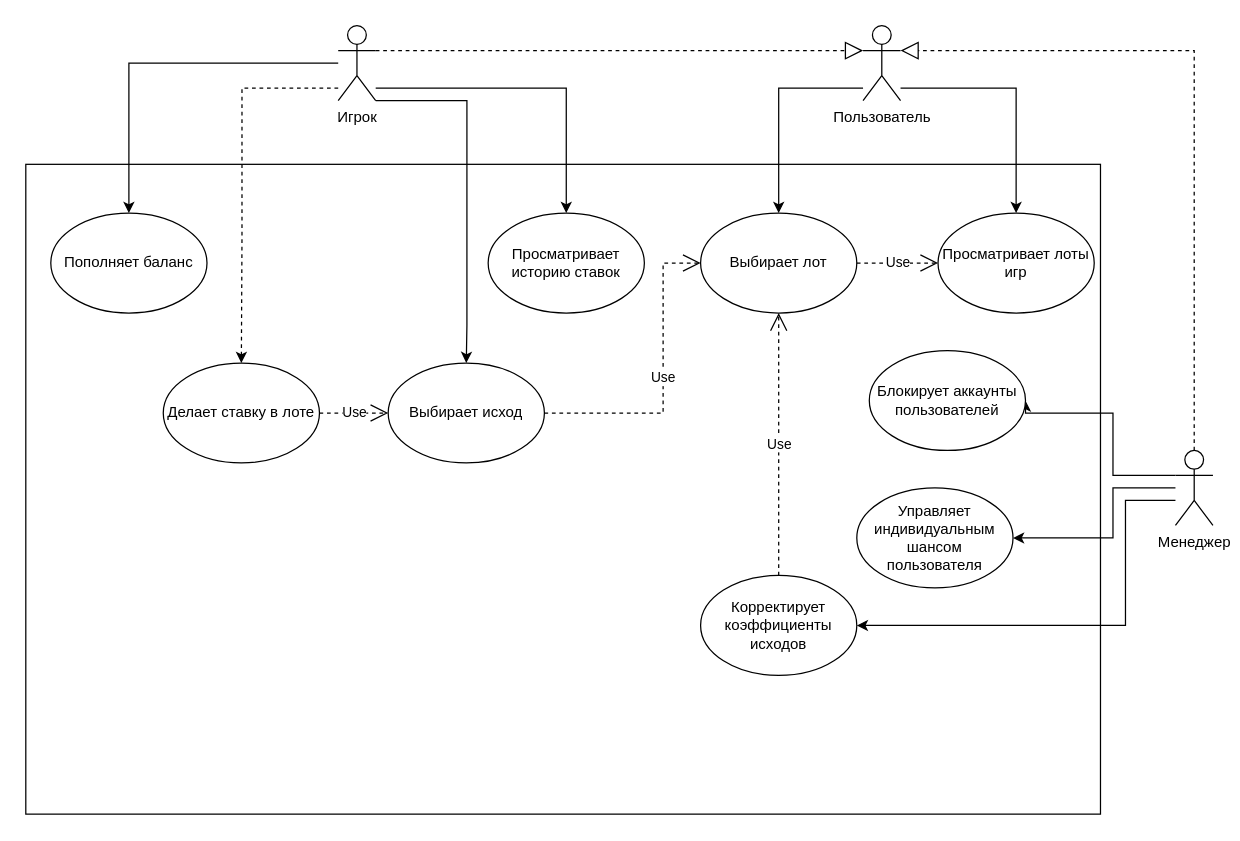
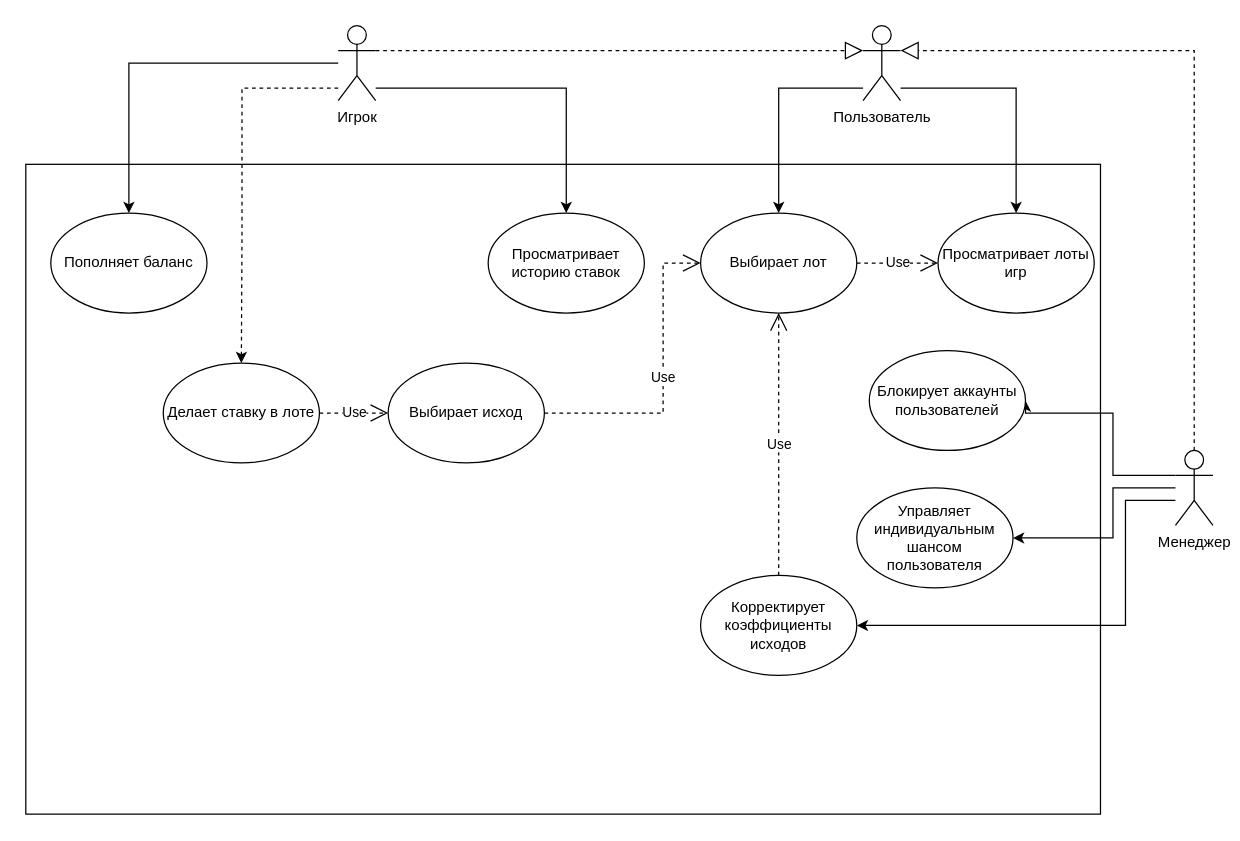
  <mxCell id="0" />
  <mxCell id="1" parent="0" />
  <mxCell id="2" value="" style="rounded=0;whiteSpace=wrap;html=1;" vertex="1" parent="1"><mxGeometry x="20" y="131" width="860" height="520" as="geometry" /></mxCell>
  <mxCell id="3" style="edgeStyle=orthogonalEdgeStyle;rounded=0;orthogonalLoop=1;jettySize=auto;html=1;entryX=0.5;entryY=0;entryDx=0;entryDy=0;" edge="1" parent="1" source="5" target="7"><mxGeometry relative="1" as="geometry"><Array as="points"><mxPoint x="623" y="70" /></Array></mxGeometry></mxCell>
  <mxCell id="4" style="edgeStyle=orthogonalEdgeStyle;rounded=0;orthogonalLoop=1;jettySize=auto;html=1;entryX=0.5;entryY=0;entryDx=0;entryDy=0;" edge="1" parent="1" source="5" target="6"><mxGeometry relative="1" as="geometry"><Array as="points"><mxPoint x="813" y="70" /></Array></mxGeometry></mxCell>
  <mxCell id="5" value="Пользователь" style="shape=umlActor;verticalLabelPosition=bottom;verticalAlign=top;html=1;outlineConnect=0;" vertex="1" parent="1"><mxGeometry x="690" y="20" width="30" height="60" as="geometry" /></mxCell>
  <mxCell id="6" value="Просматривает лоты игр" style="ellipse;whiteSpace=wrap;html=1;" vertex="1" parent="1"><mxGeometry x="750" y="170" width="125" height="80" as="geometry" /></mxCell>
  <mxCell id="7" value="Выбирает лот" style="ellipse;whiteSpace=wrap;html=1;" vertex="1" parent="1"><mxGeometry x="560" y="170" width="125" height="80" as="geometry" /></mxCell>
  <mxCell id="8" style="edgeStyle=orthogonalEdgeStyle;rounded=0;orthogonalLoop=1;jettySize=auto;html=1;entryX=0.5;entryY=0;entryDx=0;entryDy=0;dashed=1;" edge="1" parent="1" source="11" target="12"><mxGeometry relative="1" as="geometry"><Array as="points"><mxPoint x="193" y="70" /><mxPoint x="193" y="190" /></Array></mxGeometry></mxCell>
  <mxCell id="9" style="edgeStyle=orthogonalEdgeStyle;rounded=0;orthogonalLoop=1;jettySize=auto;html=1;entryX=0.5;entryY=0;entryDx=0;entryDy=0;" edge="1" parent="1" source="11" target="15"><mxGeometry relative="1" as="geometry"><Array as="points"><mxPoint x="103" y="50" /></Array></mxGeometry></mxCell>
  <mxCell id="10" style="edgeStyle=orthogonalEdgeStyle;rounded=0;orthogonalLoop=1;jettySize=auto;html=1;entryX=0.5;entryY=0;entryDx=0;entryDy=0;" edge="1" parent="1" source="11" target="23"><mxGeometry relative="1" as="geometry"><Array as="points"><mxPoint x="453" y="70" /></Array></mxGeometry></mxCell>
  <mxCell id="11" value="Игрок" style="shape=umlActor;verticalLabelPosition=bottom;verticalAlign=top;html=1;outlineConnect=0;" vertex="1" parent="1"><mxGeometry x="270" y="20" width="30" height="60" as="geometry" /></mxCell>
  <mxCell id="12" value="Делает ставку в лоте" style="ellipse;whiteSpace=wrap;html=1;" vertex="1" parent="1"><mxGeometry x="130" y="290" width="125" height="80" as="geometry" /></mxCell>
  <mxCell id="13" value="Use" style="endArrow=open;endSize=12;dashed=1;html=1;rounded=0;exitX=1;exitY=0.5;exitDx=0;exitDy=0;entryX=0;entryY=0.5;entryDx=0;entryDy=0;" edge="1" parent="1" source="12" target="25"><mxGeometry width="160" relative="1" as="geometry"><mxPoint x="420" y="290" as="sourcePoint" /><mxPoint x="580" y="290" as="targetPoint" /><Array as="points" /></mxGeometry></mxCell>
  <mxCell id="14" value="" style="endArrow=block;dashed=1;endFill=0;endSize=12;html=1;rounded=0;exitX=1;exitY=0.333;exitDx=0;exitDy=0;exitPerimeter=0;entryX=0;entryY=0.333;entryDx=0;entryDy=0;entryPerimeter=0;" edge="1" parent="1" source="11" target="5"><mxGeometry width="160" relative="1" as="geometry"><mxPoint x="380" y="30" as="sourcePoint" /><mxPoint x="540" y="30" as="targetPoint" /></mxGeometry></mxCell>
  <mxCell id="15" value="Пополняет баланс" style="ellipse;whiteSpace=wrap;html=1;" vertex="1" parent="1"><mxGeometry x="40" y="170" width="125" height="80" as="geometry" /></mxCell>
  <mxCell id="16" style="edgeStyle=orthogonalEdgeStyle;rounded=0;orthogonalLoop=1;jettySize=auto;html=1;entryX=1;entryY=0.5;entryDx=0;entryDy=0;exitX=0;exitY=0.333;exitDx=0;exitDy=0;exitPerimeter=0;" edge="1" parent="1" source="19" target="20"><mxGeometry relative="1" as="geometry"><Array as="points"><mxPoint x="890" y="380" /><mxPoint x="890" y="330" /></Array></mxGeometry></mxCell>
  <mxCell id="17" style="edgeStyle=orthogonalEdgeStyle;rounded=0;orthogonalLoop=1;jettySize=auto;html=1;entryX=1;entryY=0.5;entryDx=0;entryDy=0;" edge="1" parent="1" source="19" target="21"><mxGeometry relative="1" as="geometry"><Array as="points"><mxPoint x="890" y="390" /><mxPoint x="890" y="430" /></Array></mxGeometry></mxCell>
  <mxCell id="18" style="edgeStyle=orthogonalEdgeStyle;rounded=0;orthogonalLoop=1;jettySize=auto;html=1;entryX=1;entryY=0.5;entryDx=0;entryDy=0;" edge="1" parent="1" source="19" target="27"><mxGeometry relative="1" as="geometry"><Array as="points"><mxPoint x="900" y="400" /><mxPoint x="900" y="500" /></Array></mxGeometry></mxCell>
  <mxCell id="19" value="Менеджер" style="shape=umlActor;verticalLabelPosition=bottom;verticalAlign=top;html=1;outlineConnect=0;" vertex="1" parent="1"><mxGeometry x="940" y="360" width="30" height="60" as="geometry" /></mxCell>
  <mxCell id="20" value="Блокирует аккаунты пользователей" style="ellipse;whiteSpace=wrap;html=1;" vertex="1" parent="1"><mxGeometry x="695" y="280" width="125" height="80" as="geometry" /></mxCell>
  <mxCell id="21" value="Управляет индивидуальным шансом пользователя" style="ellipse;whiteSpace=wrap;html=1;" vertex="1" parent="1"><mxGeometry x="685" y="390" width="125" height="80" as="geometry" /></mxCell>
  <mxCell id="22" value="" style="endArrow=block;dashed=1;endFill=0;endSize=12;html=1;rounded=0;exitX=0.5;exitY=0;exitDx=0;exitDy=0;exitPerimeter=0;entryX=1;entryY=0.333;entryDx=0;entryDy=0;entryPerimeter=0;" edge="1" parent="1" source="19" target="5"><mxGeometry width="160" relative="1" as="geometry"><mxPoint x="310" y="50" as="sourcePoint" /><mxPoint x="630" y="50" as="targetPoint" /><Array as="points"><mxPoint x="955" y="40" /></Array></mxGeometry></mxCell>
  <mxCell id="23" value="Просматривает историю ставок" style="ellipse;whiteSpace=wrap;html=1;" vertex="1" parent="1"><mxGeometry x="390" y="170" width="125" height="80" as="geometry" /></mxCell>
  <mxCell id="24" value="Use" style="endArrow=open;endSize=12;dashed=1;html=1;rounded=0;exitX=1;exitY=0.5;exitDx=0;exitDy=0;entryX=0;entryY=0.5;entryDx=0;entryDy=0;" edge="1" parent="1" source="7" target="6"><mxGeometry width="160" relative="1" as="geometry"><mxPoint x="397.5" y="210" as="sourcePoint" /><mxPoint x="632.5" y="260" as="targetPoint" /><Array as="points" /></mxGeometry></mxCell>
  <mxCell id="25" value="Выбирает исход" style="ellipse;whiteSpace=wrap;html=1;" vertex="1" parent="1"><mxGeometry x="310" y="290" width="125" height="80" as="geometry" /></mxCell>
- <mxCell id="26" style="edgeStyle=orthogonalEdgeStyle;rounded=0;orthogonalLoop=1;jettySize=auto;html=1;entryX=0.5;entryY=0;entryDx=0;entryDy=0;exitX=1;exitY=1;exitDx=0;exitDy=0;exitPerimeter=0;" edge="1" parent="1" source="11" target="25"><mxGeometry relative="1" as="geometry"><Array as="points"><mxPoint x="373" y="80" /><mxPoint x="373" y="260" /></Array><mxPoint x="295" y="90" as="sourcePoint" /><mxPoint x="183" y="300" as="targetPoint" /></mxGeometry></mxCell>
  <mxCell id="27" value="Корректирует коэффициенты исходов" style="ellipse;whiteSpace=wrap;html=1;" vertex="1" parent="1"><mxGeometry x="560" y="460" width="125" height="80" as="geometry" /></mxCell>
  <mxCell id="28" value="Use" style="endArrow=open;endSize=12;dashed=1;html=1;rounded=0;exitX=1;exitY=0.5;exitDx=0;exitDy=0;entryX=0;entryY=0.5;entryDx=0;entryDy=0;" edge="1" parent="1" source="25" target="7"><mxGeometry width="160" relative="1" as="geometry"><mxPoint x="495" y="220" as="sourcePoint" /><mxPoint x="570" y="220" as="targetPoint" /><Array as="points"><mxPoint x="530" y="330" /><mxPoint x="530" y="210" /></Array></mxGeometry></mxCell>
  <mxCell id="29" value="Use" style="endArrow=open;endSize=12;dashed=1;html=1;rounded=0;exitX=0.5;exitY=0;exitDx=0;exitDy=0;entryX=0.5;entryY=1;entryDx=0;entryDy=0;" edge="1" parent="1" source="27" target="7"><mxGeometry width="160" relative="1" as="geometry"><mxPoint x="445" y="340" as="sourcePoint" /><mxPoint x="633" y="260" as="targetPoint" /><Array as="points" /></mxGeometry></mxCell>
